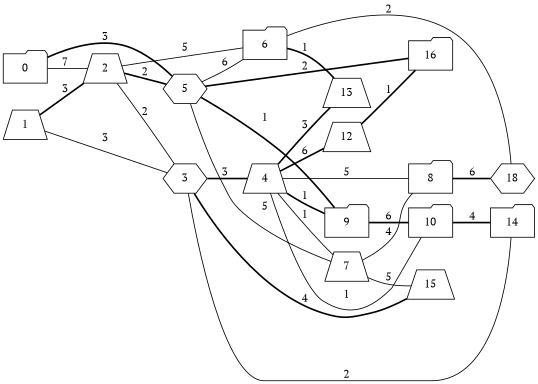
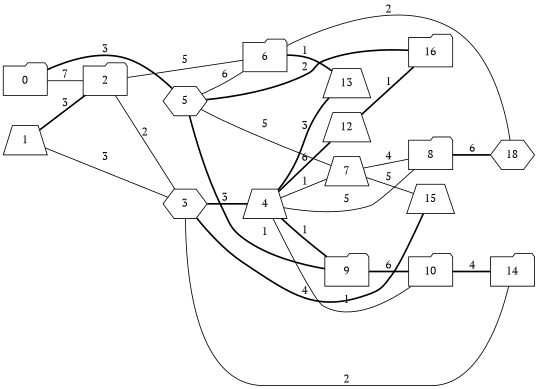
  graph {
    fontname="PT Serif"
    rankdir=LR
    node [fontname="PT Serif" habit=3 shape=folder x=5 y=4]
    edge [fontname="PT Serif" style=bold weight=1]
    0 [habit=6 x=4 y=8]
-   2 [shape=trapezium x=4 y=6]
+   2 [x=4 y=6]
    5 [habit=9 shape=hexagon y=5]
    3 [habit=9 shape=hexagon y=7]
    6 [base=1 habit=2 x=6 y=2]
    4 [habit=10 shape=trapezium x=7 y=6]
    7 [habit=1 shape=trapezium x=9 y=7]
    8 [habit=7 x=10]
    9 [habit=10 x=7 y=5]
    10 [base=2 habit=6 x=7 y=9]
    12 [habit=5 shape=trapezium y=3]
    13 [habit=9 shape=trapezium x=8 y=3]
    16 [x=3]
    1 [shape=trapezium x=3]
    14 [habit=2 y=10]
    15 [habit=8 shape=trapezium x=7 y=10]
    18 [shape=hexagon x=8 y=1]
    0 -- 2 [label=7 style=solid weight=7]
    0 -- 5 [label=3 weight=3]
-   2 -- 5 [label=2 weight=2]
    2 -- 3 [label=2 style=solid weight=2]
    2 -- 6 [label=5 style=solid weight=5]
    5 -- 6 [label=6 style=solid weight=6]
    5 -- 7 [label=5 style=solid weight=5]
    5 -- 9 [label=1]
    5 -- 16 [label=2 weight=2]
    3 -- 4 [label=3 weight=3]
    3 -- 14 [label=2 style=solid weight=2]
    3 -- 15 [label=4 weight=4]
    6 -- 13 [label=1]
    6 -- 18 [label=2 style=solid weight=2]
    4 -- 7 [label=1 style=solid]
    4 -- 8 [label=5 style=solid weight=5]
    4 -- 9 [label=1]
    4 -- 10 [label=1 style=solid]
    4 -- 12 [label=6 weight=6]
    4 -- 13 [label=3 weight=3]
    7 -- 8 [label=4 style=solid weight=4]
    7 -- 15 [label=5 style=solid weight=5]
    8 -- 18 [label=6 weight=6]
    9 -- 10 [label=6 weight=6]
    10 -- 14 [label=4 weight=4]
    12 -- 16 [label=1]
    1 -- 2 [label=3 weight=3]
    1 -- 3 [label=3 style=solid weight=3]
  }
